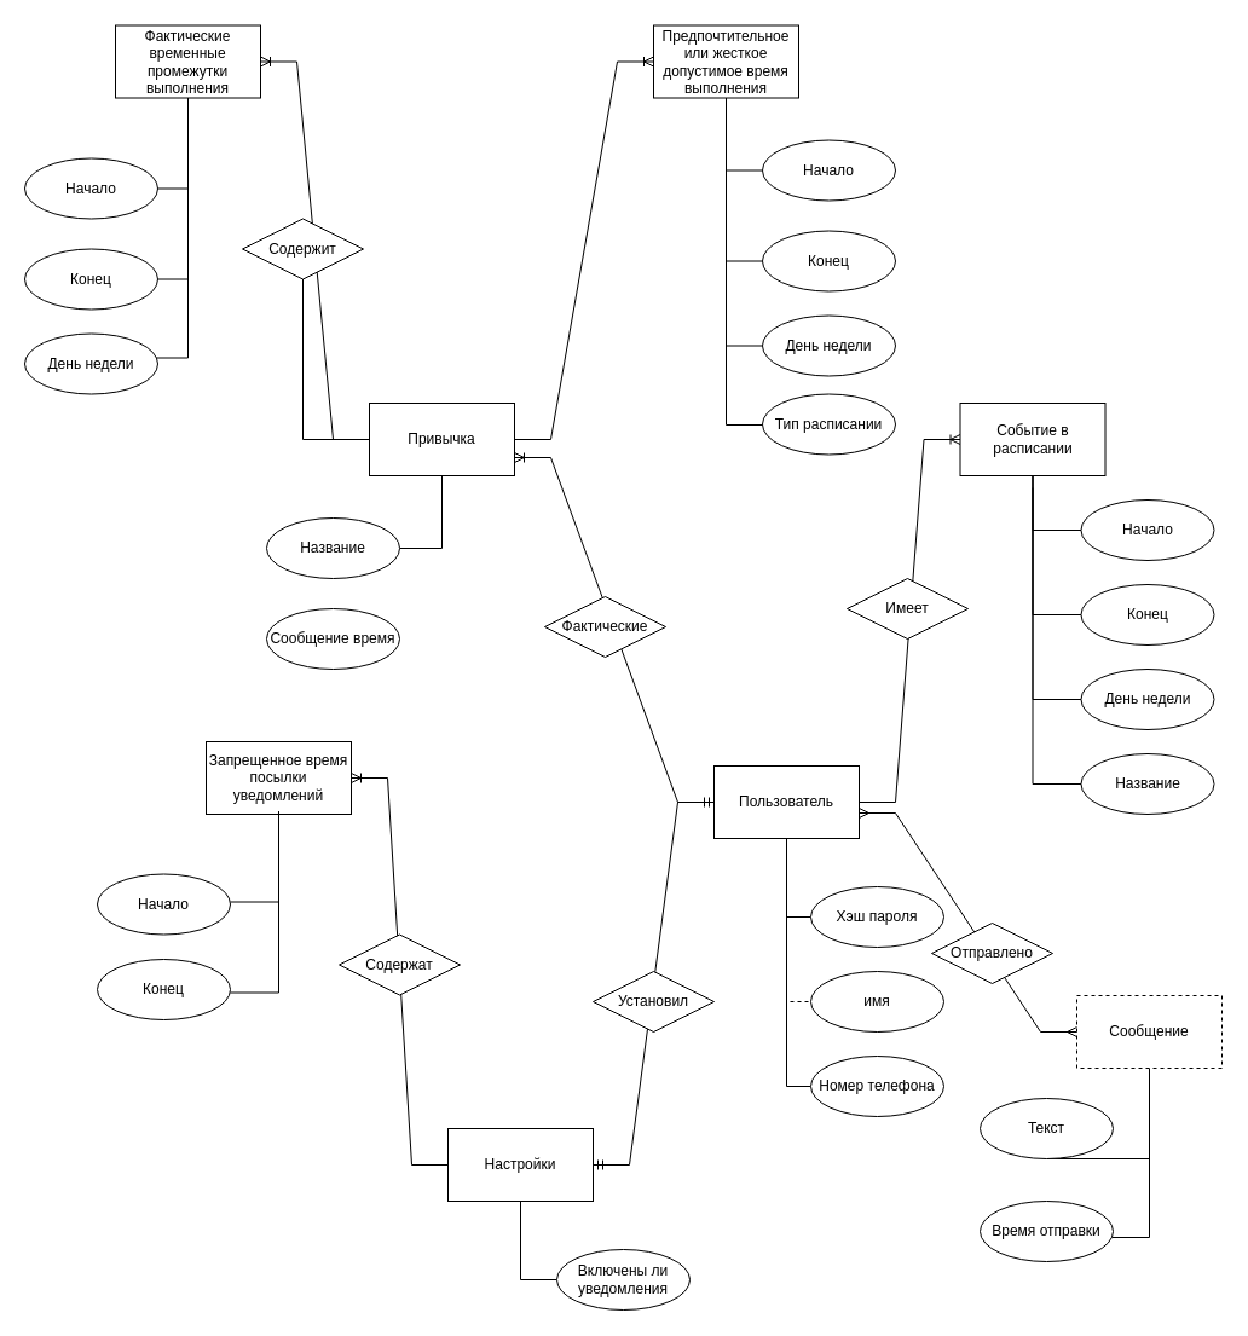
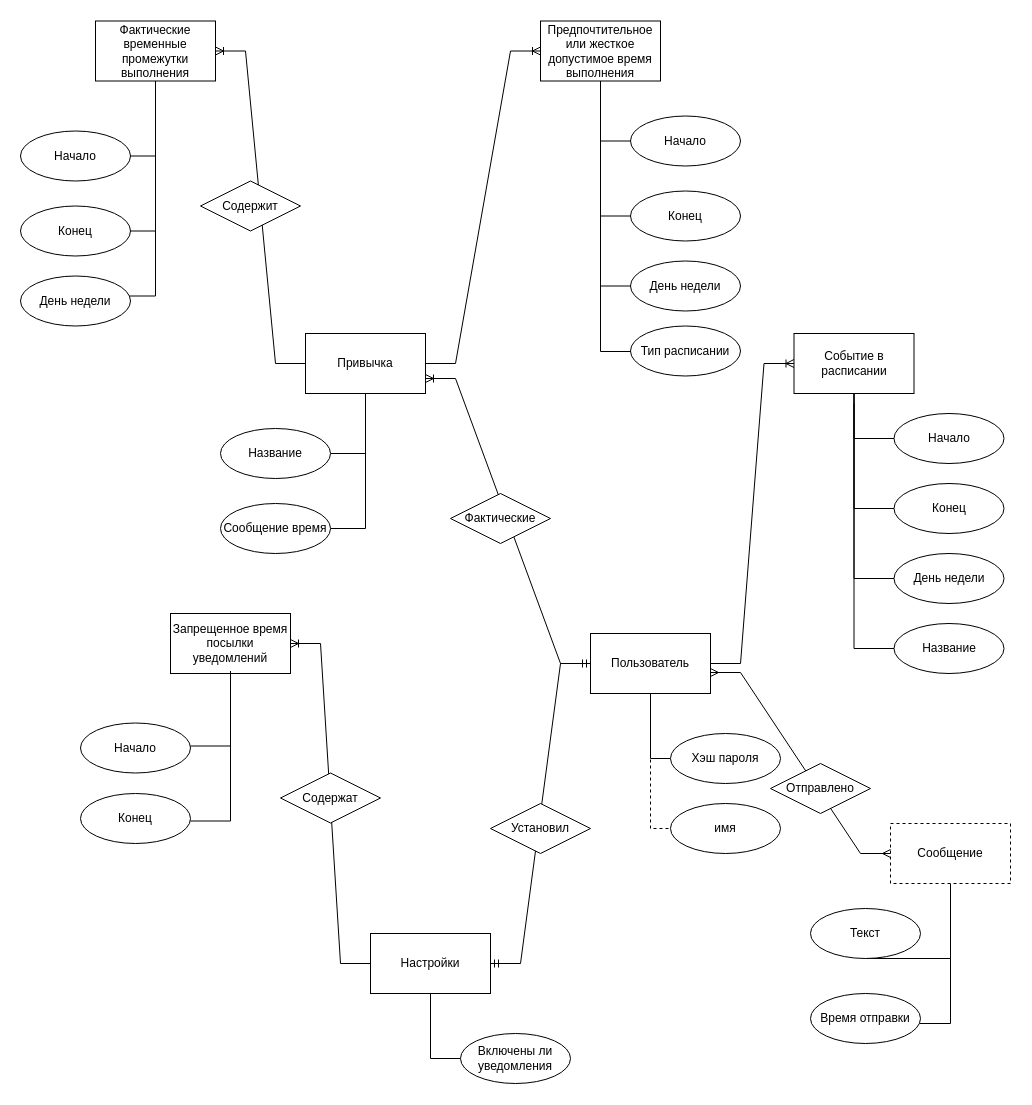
  <mxCell id="0" />
  <mxCell id="1" parent="0" />
  <mxCell id="2" style="edgeStyle=orthogonalEdgeStyle;rounded=0;orthogonalLoop=1;jettySize=auto;html=1;endArrow=none;startFill=0;" parent="1" source="5" target="26" edge="1"><mxGeometry relative="1" as="geometry"><Array as="points"><mxPoint x="650" y="758" /></Array></mxGeometry></mxCell>
  <mxCell id="3" style="edgeStyle=orthogonalEdgeStyle;rounded=0;orthogonalLoop=1;jettySize=auto;html=1;endArrow=none;startFill=0;dashed=1;" parent="1" source="5" target="11" edge="1"><mxGeometry relative="1" as="geometry"><Array as="points"><mxPoint x="650" y="828" /></Array></mxGeometry></mxCell>
- <mxCell id="4" style="edgeStyle=orthogonalEdgeStyle;rounded=0;orthogonalLoop=1;jettySize=auto;html=1;endArrow=none;startFill=0;" parent="1" source="5" target="12" edge="1"><mxGeometry relative="1" as="geometry"><Array as="points"><mxPoint x="650" y="898" /></Array></mxGeometry></mxCell>
  <mxCell id="5" value="Пользователь" style="rounded=0;whiteSpace=wrap;html=1;" parent="1" vertex="1"><mxGeometry x="590" y="633" width="120" height="60" as="geometry" /></mxCell>
  <mxCell id="6" style="edgeStyle=orthogonalEdgeStyle;rounded=0;orthogonalLoop=1;jettySize=auto;html=1;entryX=0;entryY=0.5;entryDx=0;entryDy=0;endArrow=none;startFill=0;" parent="1" source="10" target="46" edge="1"><mxGeometry relative="1" as="geometry"><Array as="points"><mxPoint x="853.5" y="508" /></Array></mxGeometry></mxCell>
  <mxCell id="7" style="edgeStyle=orthogonalEdgeStyle;rounded=0;orthogonalLoop=1;jettySize=auto;html=1;entryX=0;entryY=0.5;entryDx=0;entryDy=0;endArrow=none;startFill=0;" parent="1" target="45" edge="1"><mxGeometry relative="1" as="geometry"><mxPoint x="853.5" y="403" as="sourcePoint" /><Array as="points"><mxPoint x="853.5" y="438" /></Array></mxGeometry></mxCell>
  <mxCell id="8" style="edgeStyle=orthogonalEdgeStyle;rounded=0;orthogonalLoop=1;jettySize=auto;html=1;entryX=0;entryY=0.5;entryDx=0;entryDy=0;endArrow=none;startFill=0;" parent="1" source="10" target="33" edge="1"><mxGeometry relative="1" as="geometry"><Array as="points"><mxPoint x="853.5" y="578" /></Array></mxGeometry></mxCell>
  <mxCell id="9" style="edgeStyle=orthogonalEdgeStyle;rounded=0;orthogonalLoop=1;jettySize=auto;html=1;endArrow=none;startFill=0;" parent="1" source="10" target="32" edge="1"><mxGeometry relative="1" as="geometry"><Array as="points"><mxPoint x="853.5" y="648" /></Array></mxGeometry></mxCell>
  <mxCell id="10" value="Событие в расписании" style="rounded=0;whiteSpace=wrap;html=1;" parent="1" vertex="1"><mxGeometry x="793.5" width="120" height="60" as="geometry" y="333" /></mxCell>
  <mxCell id="11" value="имя" style="ellipse;whiteSpace=wrap;html=1;align=center;" parent="1" vertex="1"><mxGeometry x="670" y="803" width="110" height="50" as="geometry" /></mxCell>
- <mxCell id="12" value="Номер телефона" style="ellipse;whiteSpace=wrap;html=1;align=center;" parent="1" vertex="1"><mxGeometry x="670" y="873" width="110" height="50" as="geometry" /></mxCell>
  <mxCell id="13" value="" style="edgeStyle=entityRelationEdgeStyle;fontSize=12;html=1;endArrow=ERoneToMany;rounded=0;entryX=0;entryY=0.5;entryDx=0;entryDy=0;exitX=1;exitY=0.5;exitDx=0;exitDy=0;" parent="1" source="5" target="10" edge="1"><mxGeometry width="100" height="100" relative="1" as="geometry"><mxPoint x="590" y="713" as="sourcePoint" /><mxPoint x="690" y="613" as="targetPoint" /></mxGeometry></mxCell>
- <mxCell id="14" value="Имеет" style="shape=rhombus;perimeter=rhombusPerimeter;whiteSpace=wrap;html=1;align=center;" parent="1" vertex="1"><mxGeometry x="700" y="478" width="100" height="50" as="geometry" /></mxCell>
  <mxCell id="15" style="edgeStyle=orthogonalEdgeStyle;rounded=0;orthogonalLoop=1;jettySize=auto;html=1;endArrow=none;startFill=0;" parent="1" source="17" target="34" edge="1"><mxGeometry relative="1" as="geometry"><Array as="points"><mxPoint x="950" y="958" /></Array></mxGeometry></mxCell>
  <mxCell id="16" style="edgeStyle=orthogonalEdgeStyle;rounded=0;orthogonalLoop=1;jettySize=auto;html=1;endArrow=none;startFill=0;" parent="1" source="17" target="35" edge="1"><mxGeometry relative="1" as="geometry"><Array as="points"><mxPoint x="950" y="1023" /></Array></mxGeometry></mxCell>
  <mxCell id="17" value="Сообщение" style="whiteSpace=wrap;html=1;align=center;dashed=1;" parent="1" vertex="1"><mxGeometry x="890" y="823" width="120" height="60" as="geometry" /></mxCell>
  <mxCell id="18" style="edgeStyle=orthogonalEdgeStyle;rounded=0;orthogonalLoop=1;jettySize=auto;html=1;endArrow=none;startFill=0;" parent="1" source="19" target="27" edge="1"><mxGeometry relative="1" as="geometry"><Array as="points"><mxPoint x="430" y="1058" /></Array></mxGeometry></mxCell>
  <mxCell id="19" value="Настройки" style="whiteSpace=wrap;html=1;align=center;" parent="1" vertex="1"><mxGeometry x="370" y="933" width="120" height="60" as="geometry" /></mxCell>
  <mxCell id="20" value="" style="edgeStyle=entityRelationEdgeStyle;fontSize=12;html=1;endArrow=ERmandOne;startArrow=ERmandOne;rounded=0;exitX=1;exitY=0.5;exitDx=0;exitDy=0;entryX=0;entryY=0.5;entryDx=0;entryDy=0;" parent="1" source="19" target="5" edge="1"><mxGeometry width="100" height="100" relative="1" as="geometry"><mxPoint x="610" y="783" as="sourcePoint" /><mxPoint x="710" y="683" as="targetPoint" /><Array as="points"><mxPoint x="430" y="813" /></Array></mxGeometry></mxCell>
  <mxCell id="21" value="Установил" style="shape=rhombus;perimeter=rhombusPerimeter;whiteSpace=wrap;html=1;align=center;" parent="1" vertex="1"><mxGeometry x="490" y="803" width="100" height="50" as="geometry" /></mxCell>
  <mxCell id="22" style="edgeStyle=orthogonalEdgeStyle;rounded=0;orthogonalLoop=1;jettySize=auto;html=1;entryX=1;entryY=0.5;entryDx=0;entryDy=0;endArrow=none;startFill=0;" parent="1" source="24" target="29" edge="1"><mxGeometry relative="1" as="geometry" /></mxCell>
- <mxCell id="23" style="edgeStyle=orthogonalEdgeStyle;rounded=0;orthogonalLoop=1;jettySize=auto;html=1;endArrow=none;startFill=0;" parent="1" source="24" target="48" edge="1"><mxGeometry relative="1" as="geometry" /></mxCell>
+ <mxCell id="23" style="edgeStyle=orthogonalEdgeStyle;rounded=0;orthogonalLoop=1;jettySize=auto;html=1;entryX=1;entryY=0.5;entryDx=0;entryDy=0;endArrow=none;startFill=0;" parent="1" source="24" target="31" edge="1"><mxGeometry relative="1" as="geometry" /></mxCell>
  <mxCell id="24" value="Привычка" style="rounded=0;whiteSpace=wrap;html=1;" parent="1" vertex="1"><mxGeometry x="305" y="333" width="120" height="60" as="geometry" /></mxCell>
  <mxCell id="25" value="" style="edgeStyle=entityRelationEdgeStyle;fontSize=12;html=1;endArrow=ERoneToMany;rounded=0;exitX=0;exitY=0.5;exitDx=0;exitDy=0;entryX=1;entryY=0.75;entryDx=0;entryDy=0;" parent="1" source="5" target="24" edge="1"><mxGeometry width="100" height="100" relative="1" as="geometry"><mxPoint x="430" y="713" as="sourcePoint" /><mxPoint x="640" y="603" as="targetPoint" /></mxGeometry></mxCell>
  <mxCell id="26" value="Хэш пароля" style="ellipse;whiteSpace=wrap;html=1;align=center;" parent="1" vertex="1"><mxGeometry x="670" y="733" width="110" height="50" as="geometry" /></mxCell>
  <mxCell id="27" value="Включены ли уведомления" style="ellipse;whiteSpace=wrap;html=1;align=center;" parent="1" vertex="1"><mxGeometry x="460" y="1033" width="110" height="50" as="geometry" /></mxCell>
  <mxCell id="28" value="Фактические" style="shape=rhombus;perimeter=rhombusPerimeter;whiteSpace=wrap;html=1;align=center;" parent="1" vertex="1"><mxGeometry x="450" y="493" width="100" height="50" as="geometry" /></mxCell>
  <mxCell id="29" value="Название" style="ellipse;whiteSpace=wrap;html=1;align=center;" parent="1" vertex="1"><mxGeometry x="220" y="428" width="110" height="50" as="geometry" /></mxCell>
  <mxCell id="30" value="День недели" style="ellipse;whiteSpace=wrap;html=1;align=center;" parent="1" vertex="1"><mxGeometry x="20" y="275.5" width="110" height="50" as="geometry" /></mxCell>
  <mxCell id="31" value="Сообщение время" style="ellipse;whiteSpace=wrap;html=1;align=center;" parent="1" vertex="1"><mxGeometry x="220" y="503" width="110" height="50" as="geometry" /></mxCell>
  <mxCell id="32" value="Название" style="ellipse;whiteSpace=wrap;html=1;align=center;" parent="1" vertex="1"><mxGeometry x="893.5" y="623" width="110" height="50" as="geometry" /></mxCell>
  <mxCell id="33" value="День недели" style="ellipse;whiteSpace=wrap;html=1;align=center;" parent="1" vertex="1"><mxGeometry x="893.5" y="553" width="110" height="50" as="geometry" /></mxCell>
  <mxCell id="34" value="Текст" style="ellipse;whiteSpace=wrap;html=1;align=center;" parent="1" vertex="1"><mxGeometry x="810" y="908" width="110" height="50" as="geometry" /></mxCell>
  <mxCell id="35" value="Время отправки" style="ellipse;whiteSpace=wrap;html=1;align=center;" parent="1" vertex="1"><mxGeometry x="810" y="993" width="110" height="50" as="geometry" /></mxCell>
  <mxCell id="36" style="edgeStyle=orthogonalEdgeStyle;rounded=0;orthogonalLoop=1;jettySize=auto;html=1;endArrow=none;startFill=0;" parent="1" source="39" target="41" edge="1"><mxGeometry relative="1" as="geometry"><Array as="points"><mxPoint x="155" y="155.5" /></Array></mxGeometry></mxCell>
  <mxCell id="37" style="edgeStyle=orthogonalEdgeStyle;rounded=0;orthogonalLoop=1;jettySize=auto;html=1;endArrow=none;startFill=0;" parent="1" source="39" target="42" edge="1"><mxGeometry relative="1" as="geometry"><Array as="points"><mxPoint x="155" y="230.5" /></Array></mxGeometry></mxCell>
  <mxCell id="38" style="edgeStyle=orthogonalEdgeStyle;rounded=0;orthogonalLoop=1;jettySize=auto;html=1;endArrow=none;startFill=0;" parent="1" source="39" target="30" edge="1"><mxGeometry relative="1" as="geometry"><Array as="points"><mxPoint x="155" y="295.5" /></Array></mxGeometry></mxCell>
  <mxCell id="39" value="Фактические временные промежутки выполнения" style="rounded=0;whiteSpace=wrap;html=1;" parent="1" vertex="1"><mxGeometry x="95" y="20.5" width="120" height="60" as="geometry" /></mxCell>
  <mxCell id="40" value="" style="edgeStyle=entityRelationEdgeStyle;fontSize=12;html=1;endArrow=ERoneToMany;rounded=0;exitX=0;exitY=0.5;exitDx=0;exitDy=0;" parent="1" source="24" target="39" edge="1"><mxGeometry width="100" height="100" relative="1" as="geometry"><mxPoint x="380" y="573" as="sourcePoint" /><mxPoint x="280" y="673" as="targetPoint" /><Array as="points"><mxPoint x="270" y="363" /></Array></mxGeometry></mxCell>
  <mxCell id="41" value="Начало" style="ellipse;whiteSpace=wrap;html=1;align=center;" parent="1" vertex="1"><mxGeometry x="20" y="130.5" width="110" height="50" as="geometry" /></mxCell>
  <mxCell id="42" value="Конец" style="ellipse;whiteSpace=wrap;html=1;align=center;" parent="1" vertex="1"><mxGeometry x="20" y="205.5" width="110" height="50" as="geometry" /></mxCell>
  <mxCell id="43" value="Запрещенное время посылки уведомлений" style="rounded=0;whiteSpace=wrap;html=1;" parent="1" vertex="1"><mxGeometry x="170" y="613" width="120" height="60" as="geometry" /></mxCell>
  <mxCell id="44" value="" style="edgeStyle=entityRelationEdgeStyle;fontSize=12;html=1;endArrow=ERoneToMany;rounded=0;entryX=1;entryY=0.5;entryDx=0;entryDy=0;exitX=0;exitY=0.5;exitDx=0;exitDy=0;" parent="1" source="19" target="43" edge="1"><mxGeometry width="100" height="100" relative="1" as="geometry"><mxPoint x="320" y="943" as="sourcePoint" /><mxPoint x="290" y="853" as="targetPoint" /></mxGeometry></mxCell>
  <mxCell id="45" value="Начало" style="ellipse;whiteSpace=wrap;html=1;align=center;" parent="1" vertex="1"><mxGeometry x="893.5" y="413" width="110" height="50" as="geometry" /></mxCell>
  <mxCell id="46" value="Конец" style="ellipse;whiteSpace=wrap;html=1;align=center;" parent="1" vertex="1"><mxGeometry x="893.5" y="483" width="110" height="50" as="geometry" /></mxCell>
  <mxCell id="47" value="Содержат" style="shape=rhombus;perimeter=rhombusPerimeter;whiteSpace=wrap;html=1;align=center;" parent="1" vertex="1"><mxGeometry x="280" y="772.5" width="100" height="50" as="geometry" /></mxCell>
  <mxCell id="48" value="Содержит" style="shape=rhombus;perimeter=rhombusPerimeter;whiteSpace=wrap;html=1;align=center;" parent="1" vertex="1"><mxGeometry x="200" y="180.5" width="100" height="50" as="geometry" /></mxCell>
  <mxCell id="49" style="edgeStyle=orthogonalEdgeStyle;rounded=0;orthogonalLoop=1;jettySize=auto;html=1;entryX=0;entryY=0.5;entryDx=0;entryDy=0;endArrow=none;startFill=0;" parent="1" source="52" target="53" edge="1"><mxGeometry relative="1" as="geometry" /></mxCell>
  <mxCell id="50" style="edgeStyle=orthogonalEdgeStyle;rounded=0;orthogonalLoop=1;jettySize=auto;html=1;endArrow=none;startFill=0;" parent="1" source="52" target="54" edge="1"><mxGeometry relative="1" as="geometry"><Array as="points"><mxPoint x="600" y="215.5" /></Array></mxGeometry></mxCell>
  <mxCell id="51" style="edgeStyle=orthogonalEdgeStyle;rounded=0;orthogonalLoop=1;jettySize=auto;html=1;endArrow=none;startFill=0;" parent="1" source="52" target="62" edge="1"><mxGeometry relative="1" as="geometry"><Array as="points"><mxPoint x="600" y="285.5" /></Array></mxGeometry></mxCell>
  <mxCell id="52" value="Предпочтительное или жесткое допустимое время выполнения" style="rounded=0;whiteSpace=wrap;html=1;flipH=1;" parent="1" vertex="1"><mxGeometry x="540" y="20.5" width="120" height="60" as="geometry" /></mxCell>
  <mxCell id="53" value="Начало" style="ellipse;whiteSpace=wrap;html=1;align=center;flipH=1;" parent="1" vertex="1"><mxGeometry x="630" y="115.5" width="110" height="50" as="geometry" /></mxCell>
  <mxCell id="54" value="Конец" style="ellipse;whiteSpace=wrap;html=1;align=center;flipH=1;" parent="1" vertex="1"><mxGeometry x="630" y="190.5" width="110" height="50" as="geometry" /></mxCell>
  <mxCell id="55" value="" style="edgeStyle=entityRelationEdgeStyle;fontSize=12;html=1;endArrow=ERoneToMany;rounded=0;entryX=0;entryY=0.5;entryDx=0;entryDy=0;" parent="1" source="24" target="52" edge="1"><mxGeometry width="100" height="100" relative="1" as="geometry"><mxPoint x="480" as="sourcePoint" y="333" /><mxPoint x="450" y="263" as="targetPoint" /></mxGeometry></mxCell>
  <mxCell id="56" value="" style="edgeStyle=entityRelationEdgeStyle;fontSize=12;html=1;endArrow=ERmany;startArrow=ERmany;rounded=0;exitX=1;exitY=0.65;exitDx=0;exitDy=0;exitPerimeter=0;" parent="1" source="5" target="17" edge="1"><mxGeometry width="100" height="100" relative="1" as="geometry"><mxPoint x="730" y="573" as="sourcePoint" /><mxPoint x="830" y="473" as="targetPoint" /></mxGeometry></mxCell>
  <mxCell id="57" value="Отправлено" style="shape=rhombus;perimeter=rhombusPerimeter;whiteSpace=wrap;html=1;align=center;" parent="1" vertex="1"><mxGeometry x="770" y="763" width="100" height="50" as="geometry" /></mxCell>
  <mxCell id="58" style="edgeStyle=orthogonalEdgeStyle;rounded=0;orthogonalLoop=1;jettySize=auto;html=1;endArrow=none;startFill=0;" parent="1" target="60" edge="1"><mxGeometry relative="1" as="geometry"><mxPoint y="670.5" as="sourcePoint" x="230" /><Array as="points"><mxPoint y="745.5" x="230" /></Array></mxGeometry></mxCell>
  <mxCell id="59" style="edgeStyle=orthogonalEdgeStyle;rounded=0;orthogonalLoop=1;jettySize=auto;html=1;endArrow=none;startFill=0;" parent="1" target="61" edge="1"><mxGeometry relative="1" as="geometry"><mxPoint y="670.5" as="sourcePoint" x="230" /><Array as="points"><mxPoint y="820.5" x="230" /></Array></mxGeometry></mxCell>
  <mxCell id="60" value="Начало" style="ellipse;whiteSpace=wrap;html=1;align=center;" parent="1" vertex="1"><mxGeometry x="80" y="722.5" width="110" height="50" as="geometry" /></mxCell>
  <mxCell id="61" value="Конец" style="ellipse;whiteSpace=wrap;html=1;align=center;" parent="1" vertex="1"><mxGeometry x="80" y="793" width="110" height="50" as="geometry" /></mxCell>
  <mxCell id="62" value="День недели" style="ellipse;whiteSpace=wrap;html=1;align=center;" parent="1" vertex="1"><mxGeometry x="630" y="260.5" width="110" height="50" as="geometry" /></mxCell>
  <mxCell id="63" value="Тип расписании" style="ellipse;whiteSpace=wrap;html=1;align=center;" vertex="1" parent="1"><mxGeometry x="630" y="325.5" width="110" height="50" as="geometry" /></mxCell>
  <mxCell id="64" style="edgeStyle=orthogonalEdgeStyle;rounded=0;orthogonalLoop=1;jettySize=auto;html=1;endArrow=none;startFill=0;" edge="1" parent="1" source="52" target="63"><mxGeometry relative="1" as="geometry"><Array as="points"><mxPoint x="600" y="351" /></Array><mxPoint x="520" y="233" as="sourcePoint" /><mxPoint x="550" y="438" as="targetPoint" /></mxGeometry></mxCell>
